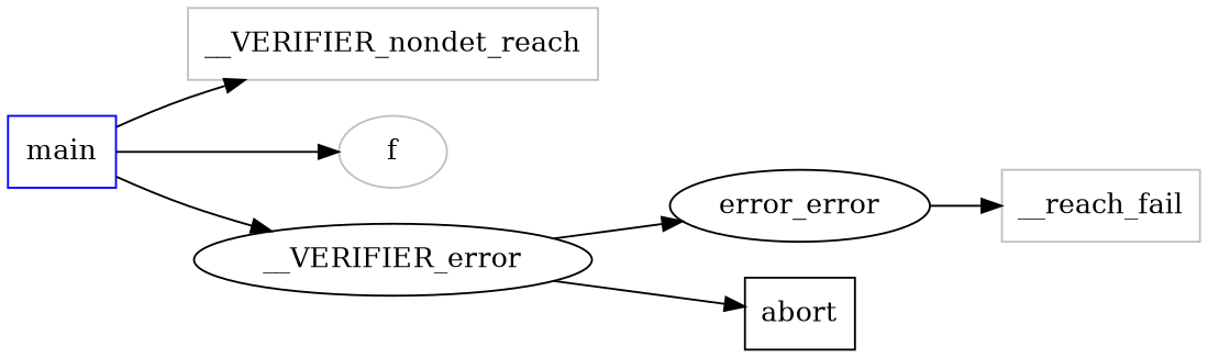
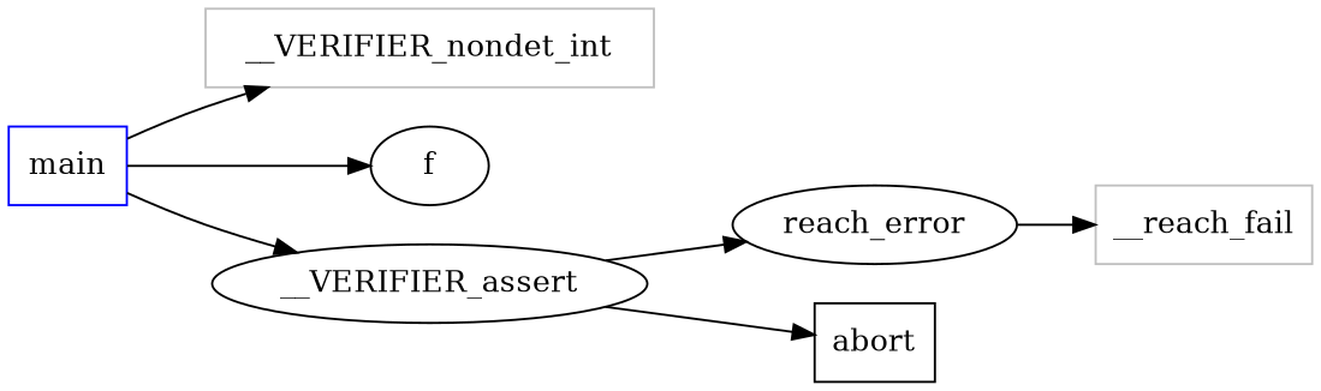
  digraph {
    rankdir=LR
    node [shape=box]
    main [color=blue]
-   n2 [color=grey label=__VERIFIER_nondet_reach]
-   n3 [label=f color=grey shape=""]
-   n4 [label=__VERIFIER_error shape=""]
-   n5 [label=error_error shape=""]
+   n2 [color=grey label=__VERIFIER_nondet_int]
+   n3 [label=f shape=""]
+   n4 [label=__VERIFIER_assert shape=""]
+   n5 [label=reach_error shape=""]
    n6 [color=black label=abort]
    n7 [color=grey label=__reach_fail]
    main -> n2
    main -> n3
    main -> n4
    n4 -> n5
    n4 -> n6
    n5 -> n7
  }
